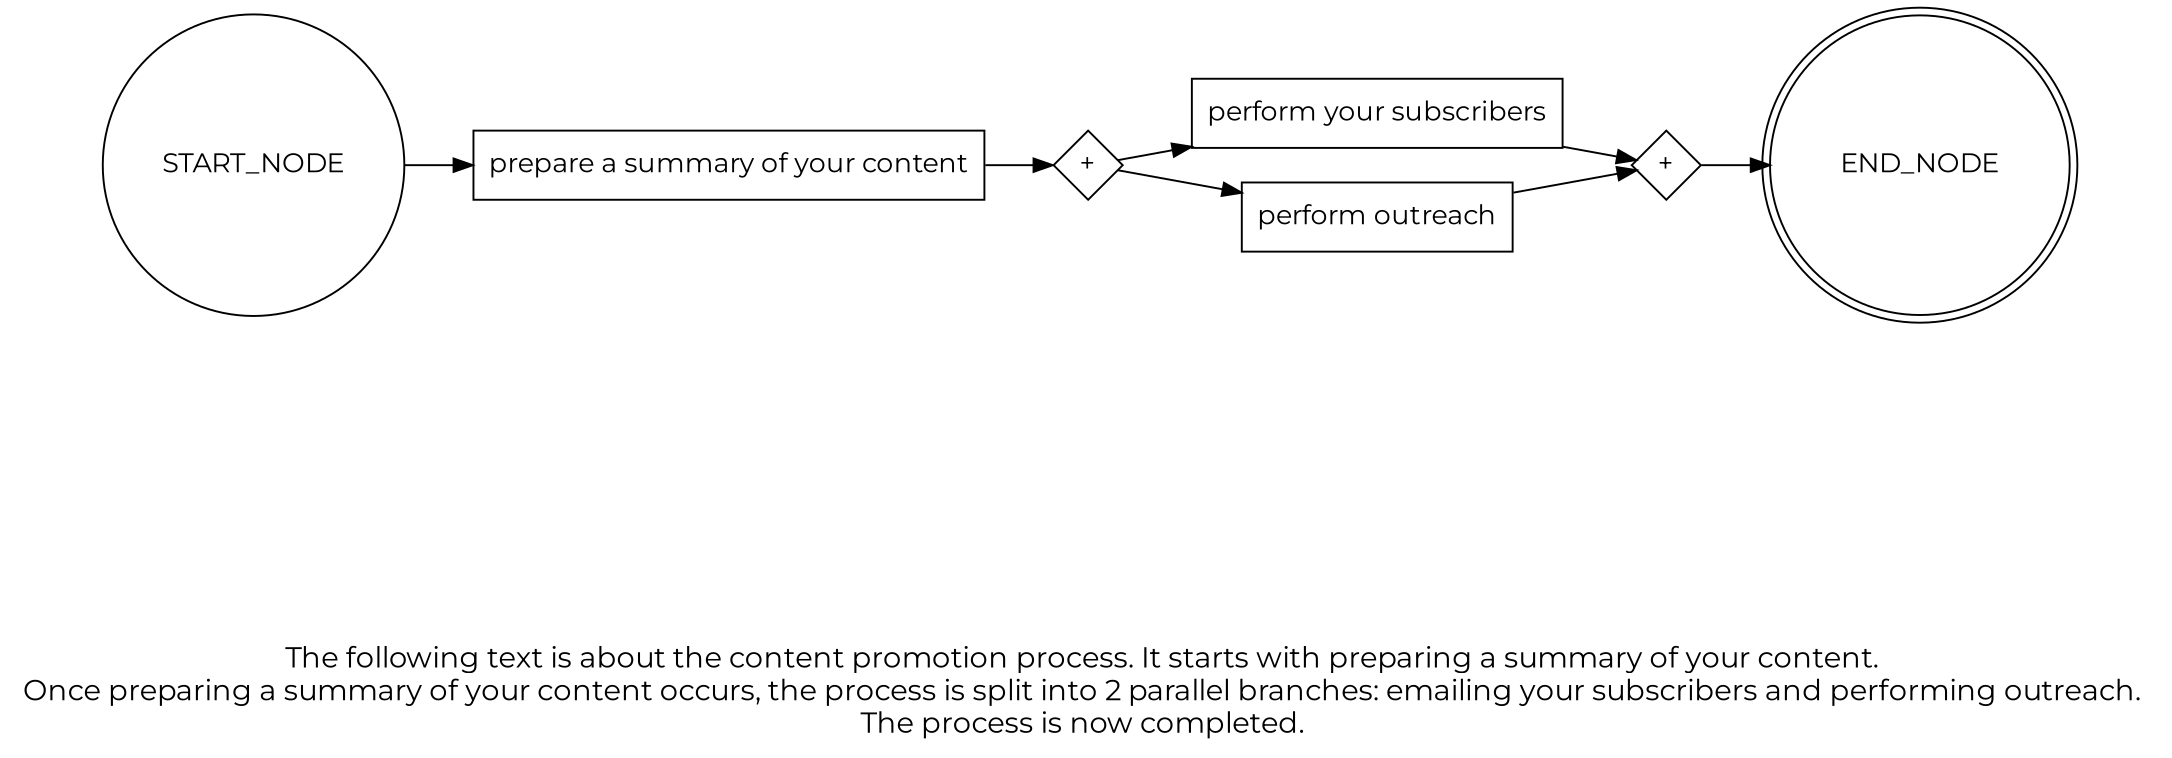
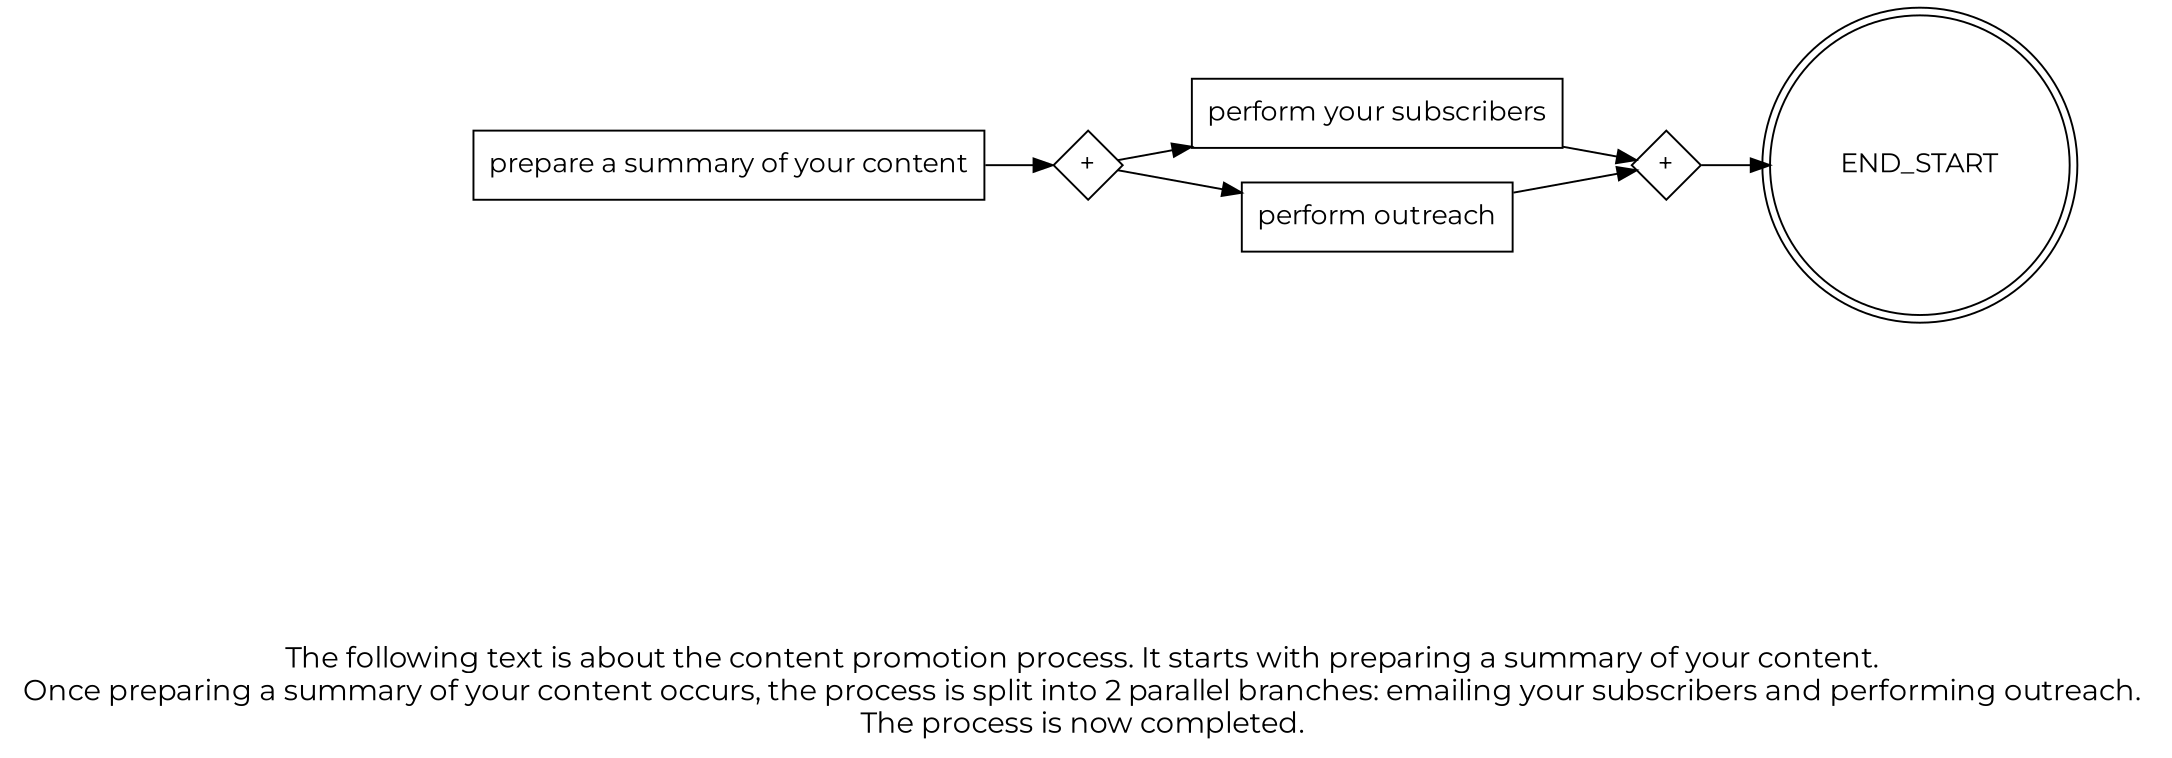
  digraph {
    fontname=Montserrat
    fontsize=15
    label="\n\n\nThe following text is about the content promotion process. It starts with preparing a summary of your content. \nOnce preparing a summary of your content occurs, the process is split into 2 parallel branches: emailing your subscribers and performing outreach. \nThe process is now completed. \n"
    rankdir=LR
    node [fontname=Montserrat shape=box]
    edge [fontname=Montserrat]
    "prepare a summary of your content"
    n2 [fixedsize=true label="+" shape=diamond width=0.5]
    n3 [label="perform your subscribers"]
    "perform outreach"
    n5 [fixedsize=true label="+" shape=diamond width=0.5]
-   END_NODE [shape=doublecircle width=0.2]
-   START_NODE [shape=circle width=0.3]
+   END_NODE [shape=doublecircle width=0.2 label=END_START]
    subgraph sub_1 {
      "prepare a summary of your content"
      n2
      n3
      "perform outreach"
      n5
    }
    "prepare a summary of your content" -> n2
    n2 -> n3
    n2 -> "perform outreach"
    n3 -> n5
    "perform outreach" -> n5
    n5 -> END_NODE
-   START_NODE -> "prepare a summary of your content"
  }
